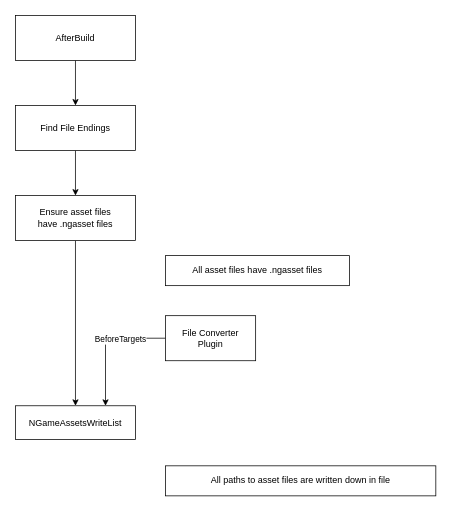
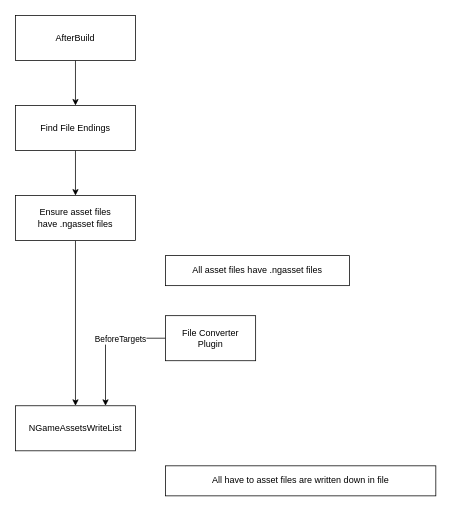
  <mxCell id="0" />
  <mxCell id="1" parent="0" />
  <mxCell id="2" style="edgeStyle=orthogonalEdgeStyle;rounded=0;orthogonalLoop=1;jettySize=auto;html=1;exitX=0.5;exitY=1;exitDx=0;exitDy=0;entryX=0.5;entryY=0;entryDx=0;entryDy=0;" edge="1" parent="1" source="3" target="5"><mxGeometry relative="1" as="geometry" /></mxCell>
  <mxCell id="3" value="AfterBuild" style="rounded=0;whiteSpace=wrap;html=1;" vertex="1" parent="1"><mxGeometry x="20" y="20" width="160" height="60" as="geometry" /></mxCell>
  <mxCell id="4" style="edgeStyle=orthogonalEdgeStyle;rounded=0;orthogonalLoop=1;jettySize=auto;html=1;exitX=0.5;exitY=1;exitDx=0;exitDy=0;entryX=0.5;entryY=0;entryDx=0;entryDy=0;" edge="1" parent="1" source="5" target="7"><mxGeometry relative="1" as="geometry" /></mxCell>
  <mxCell id="5" value="Find File Endings" style="rounded=0;whiteSpace=wrap;html=1;" vertex="1" parent="1"><mxGeometry x="20" y="140" width="160" height="60" as="geometry" /></mxCell>
  <mxCell id="6" style="edgeStyle=orthogonalEdgeStyle;rounded=0;orthogonalLoop=1;jettySize=auto;html=1;exitX=0.5;exitY=1;exitDx=0;exitDy=0;" edge="1" parent="1" source="7" target="10"><mxGeometry relative="1" as="geometry" /></mxCell>
  <mxCell id="7" value="Ensure asset files&lt;br&gt;have .ngasset files" style="rounded=0;whiteSpace=wrap;html=1;" vertex="1" parent="1"><mxGeometry x="20" y="260" width="160" height="60" as="geometry" /></mxCell>
  <mxCell id="8" value="All asset files have .ngasset files" style="rounded=0;whiteSpace=wrap;html=1;" vertex="1" parent="1"><mxGeometry x="220" y="340" width="245" height="40" as="geometry" /></mxCell>
- <mxCell id="9" value="All paths to asset files are written down in file" style="rounded=0;whiteSpace=wrap;html=1;" vertex="1" parent="1"><mxGeometry x="220" y="620" width="360" height="40" as="geometry" /></mxCell>
- <mxCell id="10" value="NGameAssetsWriteList" style="rounded=0;whiteSpace=wrap;html=1;" vertex="1" parent="1"><mxGeometry x="20" y="540" width="160" height="45" as="geometry" /></mxCell>
+ <mxCell id="9" value="All have to asset files are written down in file" style="rounded=0;whiteSpace=wrap;html=1;" vertex="1" parent="1"><mxGeometry x="220" y="620" width="360" height="40" as="geometry" /></mxCell>
+ <mxCell id="10" value="NGameAssetsWriteList" style="rounded=0;whiteSpace=wrap;html=1;" vertex="1" parent="1"><mxGeometry x="20" y="540" width="160" height="60" as="geometry" /></mxCell>
  <mxCell id="11" style="edgeStyle=orthogonalEdgeStyle;rounded=0;orthogonalLoop=1;jettySize=auto;html=1;exitX=0;exitY=0.5;exitDx=0;exitDy=0;entryX=0.75;entryY=0;entryDx=0;entryDy=0;" edge="1" parent="1" source="13" target="10"><mxGeometry relative="1" as="geometry" /></mxCell>
  <mxCell id="12" value="BeforeTargets" style="edgeLabel;html=1;align=center;verticalAlign=middle;resizable=0;points=[];" vertex="1" connectable="0" parent="11"><mxGeometry x="-0.286" y="1" relative="1" as="geometry"><mxPoint as="offset" /></mxGeometry></mxCell>
  <mxCell id="13" value="File Converter&lt;br&gt;Plugin" style="rounded=0;whiteSpace=wrap;html=1;" vertex="1" parent="1"><mxGeometry x="220" y="420" width="120" height="60" as="geometry" /></mxCell>
